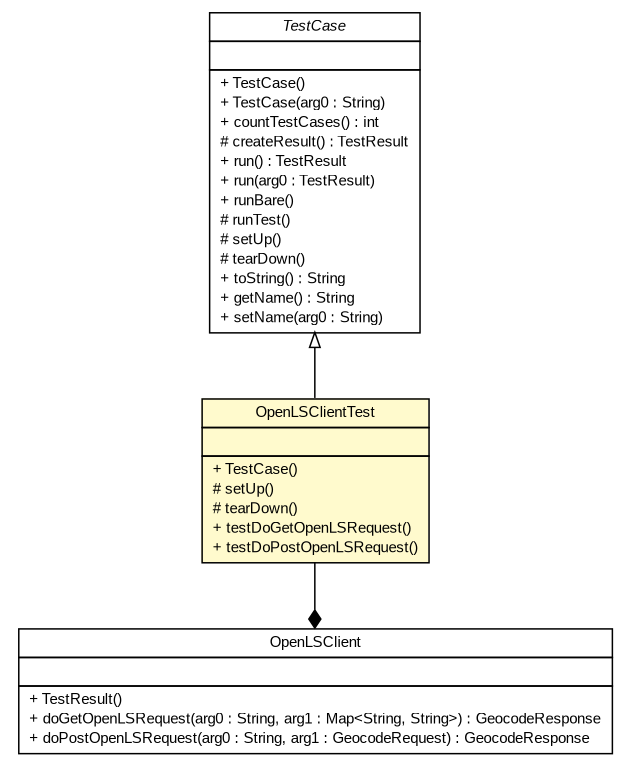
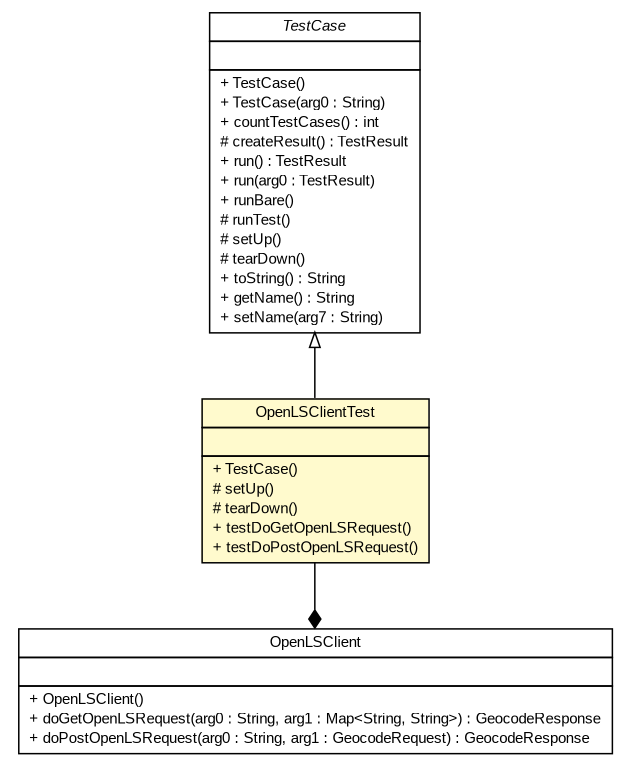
  digraph {
    nodesep=0.25
    ranksep=0.5
    node [fontcolor=black fontname=arial fontsize=10.0 shape=plaintext]
    edge [fontname=arial headport=p labelfontname=arial labelfontsize=10 style=solid tailport=p]
    n1 [label=<<table title="nl.geozet.openls.OpenLSClientTest" border="0" cellborder="1" cellspacing="0" cellpadding="2" port="p" bgcolor="lemonChiffon" href="./OpenLSClientTest.html"> 		<tr><td><table border="0" cellspacing="0" cellpadding="1"> <tr><td align="center" balign="center"> OpenLSClientTest </td></tr> 		</table></td></tr> 		<tr><td><table border="0" cellspacing="0" cellpadding="1"> <tr><td align="left" balign="left">  </td></tr> 		</table></td></tr> 		<tr><td><table border="0" cellspacing="0" cellpadding="1"> <tr><td align="left" balign="left"> + TestCase() </td></tr> <tr><td align="left" balign="left"> # setUp() </td></tr> <tr><td align="left" balign="left"> # tearDown() </td></tr> <tr><td align="left" balign="left"> + testDoGetOpenLSRequest() </td></tr> <tr><td align="left" balign="left"> + testDoPostOpenLSRequest() </td></tr> 		</table></td></tr> 		</table>>]
-   n2 [label=<<table title="nl.geozet.openls.client.OpenLSClient" border="0" cellborder="1" cellspacing="0" cellpadding="2" port="p"> 		<tr><td><table border="0" cellspacing="0" cellpadding="1"> <tr><td align="center" balign="center"> OpenLSClient </td></tr> 		</table></td></tr> 		<tr><td><table border="0" cellspacing="0" cellpadding="1"> <tr><td align="left" balign="left">  </td></tr> 		</table></td></tr> 		<tr><td><table border="0" cellspacing="0" cellpadding="1"> <tr><td align="left" balign="left"> + TestResult() </td></tr> <tr><td align="left" balign="left"> + doGetOpenLSRequest(arg0 : String, arg1 : Map&lt;String, String&gt;) : GeocodeResponse </td></tr> <tr><td align="left" balign="left"> + doPostOpenLSRequest(arg0 : String, arg1 : GeocodeRequest) : GeocodeResponse </td></tr> 		</table></td></tr> 		</table>>]
-   n3 [label=<<table title="junit.framework.TestCase" border="0" cellborder="1" cellspacing="0" cellpadding="2" port="p"> 		<tr><td><table border="0" cellspacing="0" cellpadding="1"> <tr><td align="center" balign="center"><font face="arial italic"> TestCase </font></td></tr> 		</table></td></tr> 		<tr><td><table border="0" cellspacing="0" cellpadding="1"> <tr><td align="left" balign="left">  </td></tr> 		</table></td></tr> 		<tr><td><table border="0" cellspacing="0" cellpadding="1"> <tr><td align="left" balign="left"> + TestCase() </td></tr> <tr><td align="left" balign="left"> + TestCase(arg0 : String) </td></tr> <tr><td align="left" balign="left"> + countTestCases() : int </td></tr> <tr><td align="left" balign="left"> # createResult() : TestResult </td></tr> <tr><td align="left" balign="left"> + run() : TestResult </td></tr> <tr><td align="left" balign="left"> + run(arg0 : TestResult) </td></tr> <tr><td align="left" balign="left"> + runBare() </td></tr> <tr><td align="left" balign="left"> # runTest() </td></tr> <tr><td align="left" balign="left"> # setUp() </td></tr> <tr><td align="left" balign="left"> # tearDown() </td></tr> <tr><td align="left" balign="left"> + toString() : String </td></tr> <tr><td align="left" balign="left"> + getName() : String </td></tr> <tr><td align="left" balign="left"> + setName(arg0 : String) </td></tr> 		</table></td></tr> 		</table>>]
+   n2 [label=<<table title="nl.geozet.openls.client.OpenLSClient" border="0" cellborder="1" cellspacing="0" cellpadding="2" port="p"> 		<tr><td><table border="0" cellspacing="0" cellpadding="1"> <tr><td align="center" balign="center"> OpenLSClient </td></tr> 		</table></td></tr> 		<tr><td><table border="0" cellspacing="0" cellpadding="1"> <tr><td align="left" balign="left">  </td></tr> 		</table></td></tr> 		<tr><td><table border="0" cellspacing="0" cellpadding="1"> <tr><td align="left" balign="left"> + OpenLSClient() </td></tr> <tr><td align="left" balign="left"> + doGetOpenLSRequest(arg0 : String, arg1 : Map&lt;String, String&gt;) : GeocodeResponse </td></tr> <tr><td align="left" balign="left"> + doPostOpenLSRequest(arg0 : String, arg1 : GeocodeRequest) : GeocodeResponse </td></tr> 		</table></td></tr> 		</table>>]
+   n3 [label=<<table title="junit.framework.TestCase" border="0" cellborder="1" cellspacing="0" cellpadding="2" port="p"> 		<tr><td><table border="0" cellspacing="0" cellpadding="1"> <tr><td align="center" balign="center"><font face="arial italic"> TestCase </font></td></tr> 		</table></td></tr> 		<tr><td><table border="0" cellspacing="0" cellpadding="1"> <tr><td align="left" balign="left">  </td></tr> 		</table></td></tr> 		<tr><td><table border="0" cellspacing="0" cellpadding="1"> <tr><td align="left" balign="left"> + TestCase() </td></tr> <tr><td align="left" balign="left"> + TestCase(arg0 : String) </td></tr> <tr><td align="left" balign="left"> + countTestCases() : int </td></tr> <tr><td align="left" balign="left"> # createResult() : TestResult </td></tr> <tr><td align="left" balign="left"> + run() : TestResult </td></tr> <tr><td align="left" balign="left"> + run(arg0 : TestResult) </td></tr> <tr><td align="left" balign="left"> + runBare() </td></tr> <tr><td align="left" balign="left"> # runTest() </td></tr> <tr><td align="left" balign="left"> # setUp() </td></tr> <tr><td align="left" balign="left"> # tearDown() </td></tr> <tr><td align="left" balign="left"> + toString() : String </td></tr> <tr><td align="left" balign="left"> + getName() : String </td></tr> <tr><td align="left" balign="left"> + setName(arg7 : String) </td></tr> 		</table></td></tr> 		</table>>]
    n1 -> n2 [arrowhead=diamond color=black fontcolor=black fontsize=10.0]
    n3 -> n1 [arrowtail=empty dir=back fontsize=10]
  }
